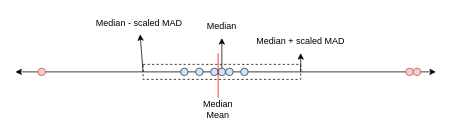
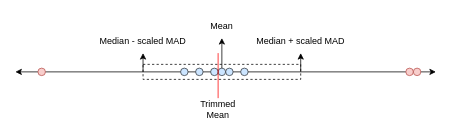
  <mxCell id="0" />
  <mxCell id="1" parent="0" />
  <mxCell id="2" value="" style="rounded=0;whiteSpace=wrap;html=1;fillColor=none;dashed=1;" vertex="1" parent="1"><mxGeometry x="190" y="85" width="210" height="20" as="geometry" /></mxCell>
  <mxCell id="3" value="" style="endArrow=classic;startArrow=classic;html=1;rounded=0;movable=0;resizable=0;rotatable=0;deletable=0;editable=0;locked=1;connectable=0;" edge="1" parent="1"><mxGeometry width="50" height="50" relative="1" as="geometry"><mxPoint x="20" y="95" as="sourcePoint" /><mxPoint x="580" y="95" as="targetPoint" /></mxGeometry></mxCell>
  <mxCell id="4" value="" style="ellipse;whiteSpace=wrap;html=1;fillColor=#cce5ff;strokeColor=#36393d;" vertex="1" parent="1"><mxGeometry x="290" y="90" width="10" height="10" as="geometry" /></mxCell>
  <mxCell id="5" value="" style="ellipse;whiteSpace=wrap;html=1;fillColor=#f8cecc;strokeColor=#b85450;" vertex="1" parent="1"><mxGeometry x="50" y="90" width="10" height="10" as="geometry" /></mxCell>
  <mxCell id="6" value="" style="ellipse;whiteSpace=wrap;html=1;fillColor=#f8cecc;strokeColor=#b85450;" vertex="1" parent="1"><mxGeometry x="550" y="90" width="10" height="10" as="geometry" /></mxCell>
  <mxCell id="7" value="" style="ellipse;whiteSpace=wrap;html=1;fillColor=#f8cecc;strokeColor=#b85450;" vertex="1" parent="1"><mxGeometry x="540" y="90" width="10" height="10" as="geometry" /></mxCell>
  <mxCell id="8" value="" style="ellipse;whiteSpace=wrap;html=1;fillColor=#cce5ff;strokeColor=#36393d;" vertex="1" parent="1"><mxGeometry x="300" y="90" width="10" height="10" as="geometry" /></mxCell>
  <mxCell id="9" value="" style="ellipse;whiteSpace=wrap;html=1;fillColor=#cce5ff;strokeColor=#36393d;" vertex="1" parent="1"><mxGeometry x="260" y="90" width="10" height="10" as="geometry" /></mxCell>
  <mxCell id="10" value="" style="ellipse;whiteSpace=wrap;html=1;fillColor=#cce5ff;strokeColor=#36393d;" vertex="1" parent="1"><mxGeometry x="320" y="90" width="10" height="10" as="geometry" /></mxCell>
  <mxCell id="11" value="" style="ellipse;whiteSpace=wrap;html=1;fillColor=#cce5ff;strokeColor=#36393d;" vertex="1" parent="1"><mxGeometry x="240" y="90" width="10" height="10" as="geometry" /></mxCell>
  <mxCell id="12" value="" style="ellipse;whiteSpace=wrap;html=1;fillColor=#cce5ff;strokeColor=#36393d;" vertex="1" parent="1"><mxGeometry x="280" y="90" width="10" height="10" as="geometry" /></mxCell>
  <mxCell id="13" value="" style="endArrow=classic;html=1;rounded=0;" edge="1" parent="1" source="4" target="14"><mxGeometry width="50" height="50" relative="1" as="geometry"><mxPoint x="300" y="70" as="sourcePoint" /><mxPoint x="295" y="50" as="targetPoint" /></mxGeometry></mxCell>
- <mxCell id="14" value="Median" style="text;html=1;strokeColor=none;fillColor=none;align=center;verticalAlign=middle;whiteSpace=wrap;rounded=0;" vertex="1" parent="1"><mxGeometry x="265" y="20" width="60" height="30" as="geometry" /></mxCell>
+ <mxCell id="14" value="Mean" style="text;html=1;strokeColor=none;fillColor=none;align=center;verticalAlign=middle;whiteSpace=wrap;rounded=0;" vertex="1" parent="1"><mxGeometry x="265" y="20" width="60" height="30" as="geometry" /></mxCell>
  <mxCell id="15" value="" style="endArrow=none;html=1;rounded=0;fillColor=#e51400;strokeColor=#FF0000;" edge="1" parent="1"><mxGeometry width="50" height="50" relative="1" as="geometry"><mxPoint x="290" y="70" as="sourcePoint" /><mxPoint x="290" y="130" as="targetPoint" /></mxGeometry></mxCell>
- <mxCell id="16" value="Median Mean" style="text;html=1;strokeColor=none;fillColor=none;align=center;verticalAlign=middle;whiteSpace=wrap;rounded=0;" vertex="1" parent="1"><mxGeometry x="260" y="130" width="60" height="30" as="geometry" /></mxCell>
+ <mxCell id="16" value="Trimmed Mean" style="text;html=1;strokeColor=none;fillColor=none;align=center;verticalAlign=middle;whiteSpace=wrap;rounded=0;" vertex="1" parent="1"><mxGeometry x="260" y="130" width="60" height="30" as="geometry" /></mxCell>
  <mxCell id="17" value="" style="endArrow=classic;html=1;rounded=0;exitX=1;exitY=0.5;exitDx=0;exitDy=0;" edge="1" parent="1" source="2" target="18"><mxGeometry width="50" height="50" relative="1" as="geometry"><mxPoint x="400" y="80" as="sourcePoint" /><mxPoint x="400" y="60" as="targetPoint" /></mxGeometry></mxCell>
  <mxCell id="18" value="Median + scaled MAD" style="text;html=1;strokeColor=none;fillColor=none;align=center;verticalAlign=middle;whiteSpace=wrap;rounded=0;" vertex="1" parent="1"><mxGeometry x="340" y="40" width="120" height="30" as="geometry" /></mxCell>
- <mxCell id="19" value="Median - scaled MAD" style="text;html=1;strokeColor=none;fillColor=none;align=center;verticalAlign=middle;whiteSpace=wrap;rounded=0;" vertex="1" parent="1"><mxGeometry x="120" y="15" width="130" height="30" as="geometry" /></mxCell>
+ <mxCell id="19" value="Median - scaled MAD" style="text;html=1;strokeColor=none;fillColor=none;align=center;verticalAlign=middle;whiteSpace=wrap;rounded=0;" vertex="1" parent="1"><mxGeometry x="125" y="40" width="130" height="30" as="geometry" /></mxCell>
  <mxCell id="20" value="" style="endArrow=classic;html=1;rounded=0;exitX=0;exitY=0.5;exitDx=0;exitDy=0;" edge="1" parent="1" source="2" target="19"><mxGeometry width="50" height="50" relative="1" as="geometry"><mxPoint x="300" y="130" as="sourcePoint" /><mxPoint x="350" y="80" as="targetPoint" /></mxGeometry></mxCell>
